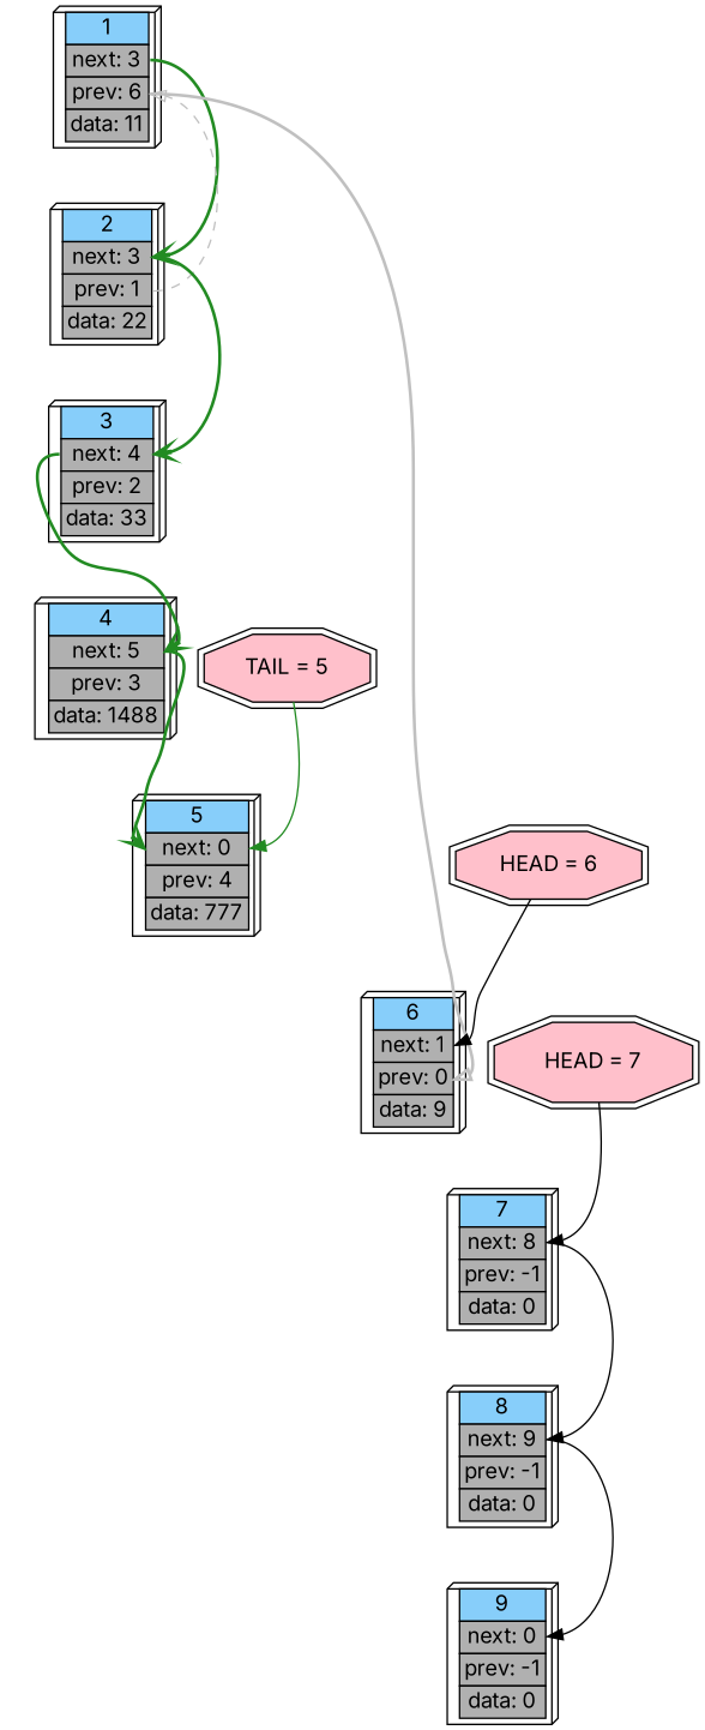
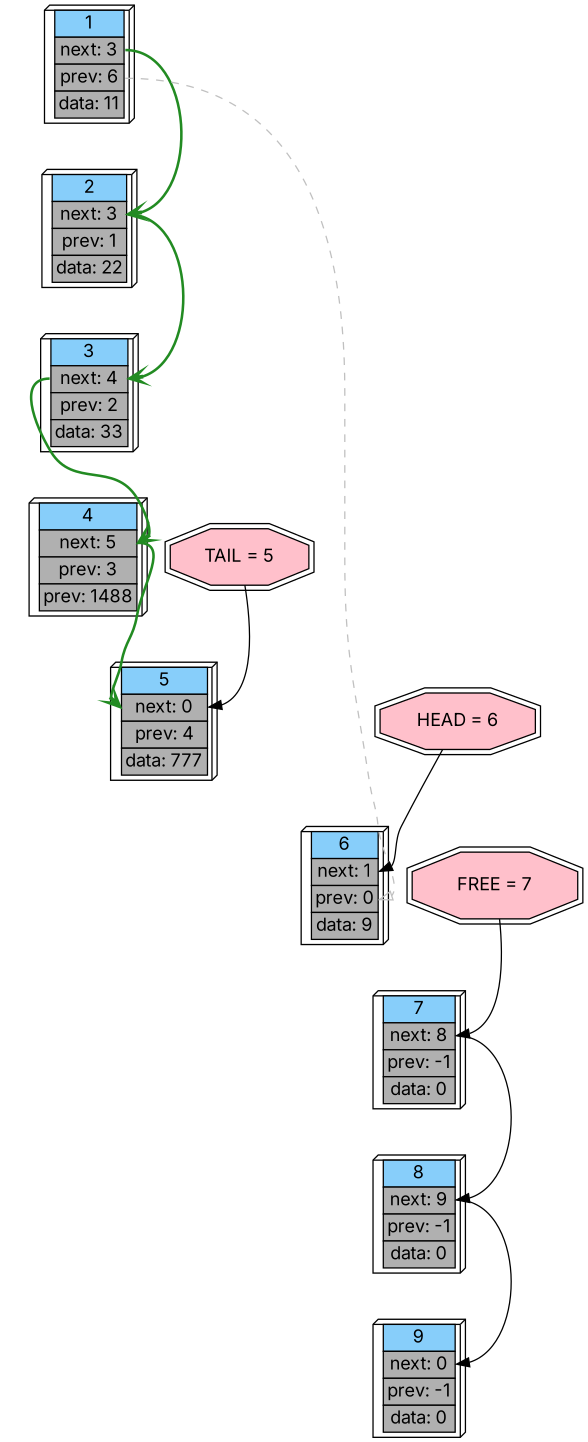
  digraph {
    fontname=Inter
    rankdir=TB
    node [fontname=Inter shape=box3d]
    edge [fontname=Inter headport=port1 style=invis tailport=port0]
    n1 [label=< 	<table border="0" cellspacing="0"> 						<tr><td PORT="port0" border="1"  bgcolor="lightskyblue">1</td></tr> 						<tr><td PORT="port1" border="1" bgcolor="grey69">next: 3</td></tr> 						<tr><td PORT="port2" border="1" bgcolor="grey69">prev: 6</td></tr> 						<tr><td PORT="port3" border="1" bgcolor="grey69">data: 11</td></tr> 					</table>>]
    n2 [label=< 	<table border="0" cellspacing="0"> 						<tr><td PORT="port0" border="1"  bgcolor="lightskyblue">2</td></tr> 						<tr><td PORT="port1" border="1" bgcolor="grey69">next: 3</td></tr> 						<tr><td PORT="port2" border="1" bgcolor="grey69">prev: 1</td></tr> 						<tr><td PORT="port3" border="1" bgcolor="grey69">data: 22</td></tr> 					</table>>]
    n3 [label=< 	<table border="0" cellspacing="0"> 						<tr><td PORT="port0" border="1"  bgcolor="lightskyblue">6</td></tr> 						<tr><td PORT="port1" border="1" bgcolor="grey69">next: 1</td></tr> 						<tr><td PORT="port2" border="1" bgcolor="grey69">prev: 0</td></tr> 						<tr><td PORT="port3" border="1" bgcolor="grey69">data: 9</td></tr> 					</table>>]
    n4 [label=< 	<table border="0" cellspacing="0"> 						<tr><td PORT="port0" border="1"  bgcolor="lightskyblue">3</td></tr> 						<tr><td PORT="port1" border="1" bgcolor="grey69">next: 4</td></tr> 						<tr><td PORT="port2" border="1" bgcolor="grey69">prev: 2</td></tr> 						<tr><td PORT="port3" border="1" bgcolor="grey69">data: 33</td></tr> 					</table>>]
    n5 [label=< 	<table border="0" cellspacing="0"> 						<tr><td PORT="port0" border="1"  bgcolor="lightskyblue">7</td></tr> 						<tr><td PORT="port1" border="1" bgcolor="grey69">next: 8</td></tr> 						<tr><td PORT="port2" border="1" bgcolor="grey69">prev: -1</td></tr> 						<tr><td PORT="port3" border="1" bgcolor="grey69">data: 0</td></tr> 					</table>>]
-   n6 [label=< 	<table border="0" cellspacing="0"> 						<tr><td PORT="port0" border="1"  bgcolor="lightskyblue">4</td></tr> 						<tr><td PORT="port1" border="1" bgcolor="grey69">next: 5</td></tr> 						<tr><td PORT="port2" border="1" bgcolor="grey69">prev: 3</td></tr> 						<tr><td PORT="port3" border="1" bgcolor="grey69">data: 1488</td></tr> 					</table>>]
+   n6 [label=< 	<table border="0" cellspacing="0"> 						<tr><td PORT="port0" border="1"  bgcolor="lightskyblue">4</td></tr> 						<tr><td PORT="port1" border="1" bgcolor="grey69">next: 5</td></tr> 						<tr><td PORT="port2" border="1" bgcolor="grey69">prev: 3</td></tr> 						<tr><td PORT="port3" border="1" bgcolor="grey69">prev: 1488</td></tr> 					</table>>]
    n7 [label=< 	<table border="0" cellspacing="0"> 						<tr><td PORT="port0" border="1"  bgcolor="lightskyblue">5</td></tr> 						<tr><td PORT="port1" border="1" bgcolor="grey69">next: 0</td></tr> 						<tr><td PORT="port2" border="1" bgcolor="grey69">prev: 4</td></tr> 						<tr><td PORT="port3" border="1" bgcolor="grey69">data: 777</td></tr> 					</table>>]
    n8 [label=< 	<table border="0" cellspacing="0"> 						<tr><td PORT="port0" border="1"  bgcolor="lightskyblue">8</td></tr> 						<tr><td PORT="port1" border="1" bgcolor="grey69">next: 9</td></tr> 						<tr><td PORT="port2" border="1" bgcolor="grey69">prev: -1</td></tr> 						<tr><td PORT="port3" border="1" bgcolor="grey69">data: 0</td></tr> 					</table>>]
    n9 [label=< 	<table border="0" cellspacing="0"> 						<tr><td PORT="port0" border="1"  bgcolor="lightskyblue">9</td></tr> 						<tr><td PORT="port1" border="1" bgcolor="grey69">next: 0</td></tr> 						<tr><td PORT="port2" border="1" bgcolor="grey69">prev: -1</td></tr> 						<tr><td PORT="port3" border="1" bgcolor="grey69">data: 0</td></tr> 					</table>>]
-   n10 [fillcolor=pink label="HEAD = 7" shape=doubleoctagon style=filled]
+   n10 [fillcolor=pink label="FREE = 7" shape=doubleoctagon style=filled]
    n11 [fillcolor=pink label="HEAD = 6" shape=doubleoctagon style=filled]
    n12 [fillcolor=pink label="TAIL = 5" shape=doubleoctagon style=filled]
    n1 -> n2 [headport=port0]
    n1 -> n2 [arrowhead=vee color=forestgreen style=bold tailport=port1]
-   n1 -> n3 [arrowhead=onormal color=grey headport=port2 style=bold tailport=port2]
-   n2 -> n1 [arrowhead=onormal color=grey headport=port2 style=dashed tailport=port2]
+   n1 -> n3 [arrowhead=onormal color=grey headport=port2 style=dashed tailport=port2]
    n2 -> n4 [headport=port0]
    n2 -> n4 [arrowhead=vee color=forestgreen style=bold tailport=port1]
    n3 -> n5 [headport=port0]
    n4 -> n6 [headport=port0]
    n4 -> n6 [arrowhead=vee color=forestgreen style=bold tailport=port1]
    n5 -> n8 [headport=port0]
    n5 -> n8 [tailport=port1 style=""]
    n6 -> n7 [headport=port0]
    n6 -> n7 [arrowhead=vee color=forestgreen style=bold tailport=port1]
    n7 -> n3 [headport=port0]
    n8 -> n9 [headport=port0]
    n8 -> n9 [tailport=port1 style=""]
    n10 -> n5 [style=""]
    n11 -> n3 [style=""]
-   n12 -> n7 [color=forestgreen style=""]
+   n12 -> n7 [style=""]
  }
